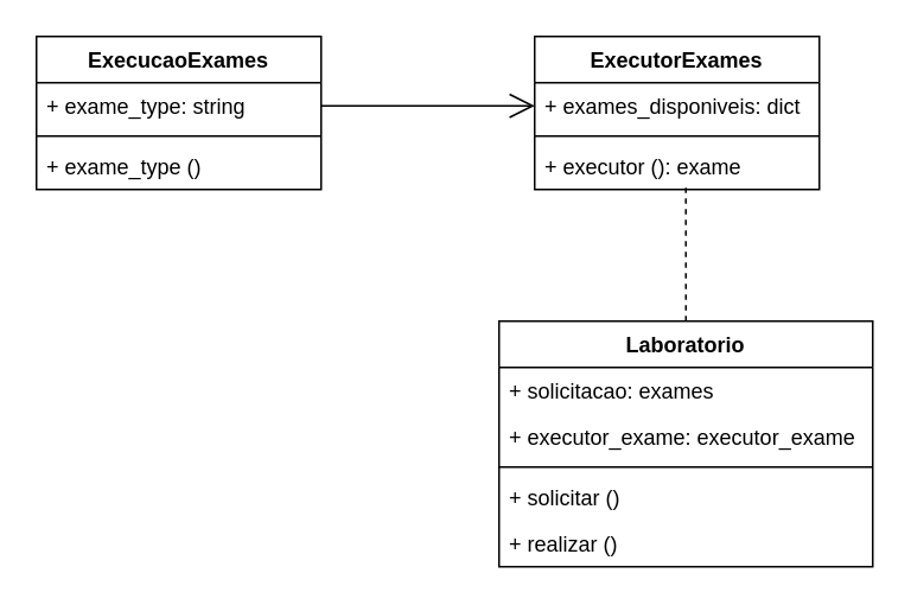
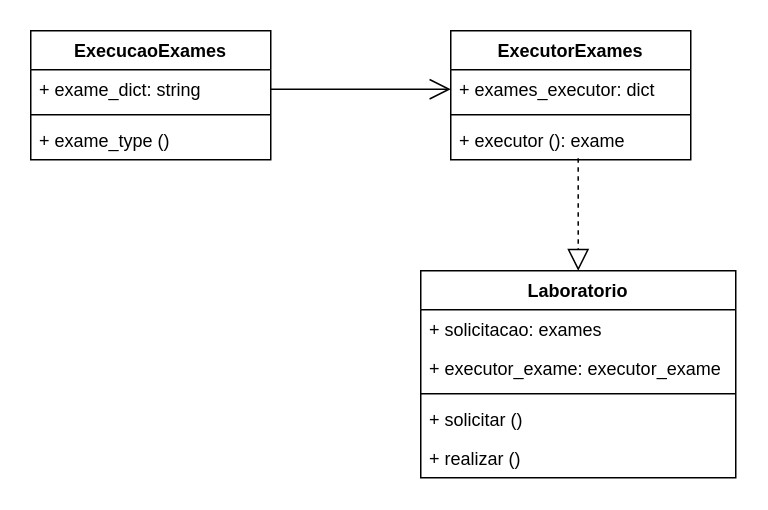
  <mxCell id="0" />
  <mxCell id="1" parent="0" />
  <mxCell id="2" value="ExecucaoExames" style="swimlane;fontStyle=1;align=center;verticalAlign=top;childLayout=stackLayout;horizontal=1;startSize=26;horizontalStack=0;resizeParent=1;resizeParentMax=0;resizeLast=0;collapsible=1;marginBottom=0;whiteSpace=wrap;" parent="1" vertex="1"><mxGeometry x="20" y="20" width="160" height="86" as="geometry" /></mxCell>
- <mxCell id="3" value="+ exame_type: string" style="text;strokeColor=none;fillColor=none;align=left;verticalAlign=top;spacingLeft=4;spacingRight=4;overflow=hidden;rotatable=0;points=[[0,0.5],[1,0.5]];portConstraint=eastwest;" parent="2" vertex="1"><mxGeometry y="26" width="160" height="26" as="geometry" /></mxCell>
+ <mxCell id="3" value="+ exame_dict: string" style="text;strokeColor=none;fillColor=none;align=left;verticalAlign=top;spacingLeft=4;spacingRight=4;overflow=hidden;rotatable=0;points=[[0,0.5],[1,0.5]];portConstraint=eastwest;" parent="2" vertex="1"><mxGeometry y="26" width="160" height="26" as="geometry" /></mxCell>
  <mxCell id="4" value="" style="line;strokeWidth=1;fillColor=none;align=left;verticalAlign=middle;spacingTop=-1;spacingLeft=3;spacingRight=3;rotatable=0;labelPosition=right;points=[];portConstraint=eastwest;" parent="2" vertex="1"><mxGeometry y="52" width="160" height="8" as="geometry" /></mxCell>
  <mxCell id="5" value="+ exame_type ()" style="text;strokeColor=none;fillColor=none;align=left;verticalAlign=top;spacingLeft=4;spacingRight=4;overflow=hidden;rotatable=0;points=[[0,0.5],[1,0.5]];portConstraint=eastwest;" parent="2" vertex="1"><mxGeometry y="60" width="160" height="26" as="geometry" /></mxCell>
  <mxCell id="6" value="ExecutorExames" style="swimlane;fontStyle=1;align=center;verticalAlign=top;childLayout=stackLayout;horizontal=1;startSize=26;horizontalStack=0;resizeParent=1;resizeParentMax=0;resizeLast=0;collapsible=1;marginBottom=0;" parent="1" vertex="1"><mxGeometry x="300" y="20" width="160" height="86" as="geometry" /></mxCell>
- <mxCell id="7" value="+ exames_disponiveis: dict" style="text;strokeColor=none;fillColor=none;align=left;verticalAlign=top;spacingLeft=4;spacingRight=4;overflow=hidden;rotatable=0;points=[[0,0.5],[1,0.5]];portConstraint=eastwest;" parent="6" vertex="1"><mxGeometry y="26" width="160" height="26" as="geometry" /></mxCell>
+ <mxCell id="7" value="+ exames_executor: dict" style="text;strokeColor=none;fillColor=none;align=left;verticalAlign=top;spacingLeft=4;spacingRight=4;overflow=hidden;rotatable=0;points=[[0,0.5],[1,0.5]];portConstraint=eastwest;" parent="6" vertex="1"><mxGeometry y="26" width="160" height="26" as="geometry" /></mxCell>
  <mxCell id="8" value="" style="line;strokeWidth=1;fillColor=none;align=left;verticalAlign=middle;spacingTop=-1;spacingLeft=3;spacingRight=3;rotatable=0;labelPosition=right;points=[];portConstraint=eastwest;" parent="6" vertex="1"><mxGeometry y="52" width="160" height="8" as="geometry" /></mxCell>
  <mxCell id="9" value="+ executor (): exame" style="text;strokeColor=none;fillColor=none;align=left;verticalAlign=top;spacingLeft=4;spacingRight=4;overflow=hidden;rotatable=0;points=[[0,0.5],[1,0.5]];portConstraint=eastwest;" parent="6" vertex="1"><mxGeometry y="60" width="160" height="26" as="geometry" /></mxCell>
  <mxCell id="10" value="Laboratorio" style="swimlane;fontStyle=1;align=center;verticalAlign=top;childLayout=stackLayout;horizontal=1;startSize=26;horizontalStack=0;resizeParent=1;resizeParentMax=0;resizeLast=0;collapsible=1;marginBottom=0;" parent="1" vertex="1"><mxGeometry x="280" y="180" width="210" height="138" as="geometry" /></mxCell>
  <mxCell id="11" value="+ solicitacao: exames" style="text;strokeColor=none;fillColor=none;align=left;verticalAlign=top;spacingLeft=4;spacingRight=4;overflow=hidden;rotatable=0;points=[[0,0.5],[1,0.5]];portConstraint=eastwest;" vertex="1" parent="10"><mxGeometry y="26" width="210" height="26" as="geometry" /></mxCell>
  <mxCell id="12" value="+ executor_exame: executor_exame" style="text;strokeColor=none;fillColor=none;align=left;verticalAlign=top;spacingLeft=4;spacingRight=4;overflow=hidden;rotatable=0;points=[[0,0.5],[1,0.5]];portConstraint=eastwest;" parent="10" vertex="1"><mxGeometry y="52" width="210" height="26" as="geometry" /></mxCell>
  <mxCell id="13" value="" style="line;strokeWidth=1;fillColor=none;align=left;verticalAlign=middle;spacingTop=-1;spacingLeft=3;spacingRight=3;rotatable=0;labelPosition=right;points=[];portConstraint=eastwest;" parent="10" vertex="1"><mxGeometry y="78" width="210" height="8" as="geometry" /></mxCell>
  <mxCell id="14" value="+ solicitar ()" style="text;strokeColor=none;fillColor=none;align=left;verticalAlign=top;spacingLeft=4;spacingRight=4;overflow=hidden;rotatable=0;points=[[0,0.5],[1,0.5]];portConstraint=eastwest;" parent="10" vertex="1"><mxGeometry y="86" width="210" height="26" as="geometry" /></mxCell>
  <mxCell id="15" value="+ realizar ()" style="text;strokeColor=none;fillColor=none;align=left;verticalAlign=top;spacingLeft=4;spacingRight=4;overflow=hidden;rotatable=0;points=[[0,0.5],[1,0.5]];portConstraint=eastwest;" parent="10" vertex="1"><mxGeometry y="112" width="210" height="26" as="geometry" /></mxCell>
  <mxCell id="16" value="" style="endArrow=open;endFill=1;endSize=12;html=1;rounded=0;exitX=1;exitY=0.5;exitDx=0;exitDy=0;entryX=0;entryY=0.5;entryDx=0;entryDy=0;" parent="1" source="3" target="7" edge="1"><mxGeometry width="160" relative="1" as="geometry"><mxPoint x="340" y="170" as="sourcePoint" /><mxPoint x="500" y="170" as="targetPoint" /></mxGeometry></mxCell>
- <mxCell id="17" value="" style="endArrow=none;dashed=1;endFill=0;endSize=12;html=1;rounded=0;entryX=0.5;entryY=0;entryDx=0;entryDy=0;exitX=0.531;exitY=0.962;exitDx=0;exitDy=0;exitPerimeter=0;" parent="1" target="10" edge="1" source="9"><mxGeometry width="160" relative="1" as="geometry"><mxPoint x="460" y="59" as="sourcePoint" /><mxPoint x="500" y="170" as="targetPoint" /></mxGeometry></mxCell>
+ <mxCell id="17" value="" style="endArrow=block;dashed=1;endFill=0;endSize=12;html=1;rounded=0;entryX=0.5;entryY=0;entryDx=0;entryDy=0;exitX=0.531;exitY=0.962;exitDx=0;exitDy=0;exitPerimeter=0;" parent="1" target="10" edge="1" source="9"><mxGeometry width="160" relative="1" as="geometry"><mxPoint x="460" y="59" as="sourcePoint" /><mxPoint x="500" y="170" as="targetPoint" /></mxGeometry></mxCell>
